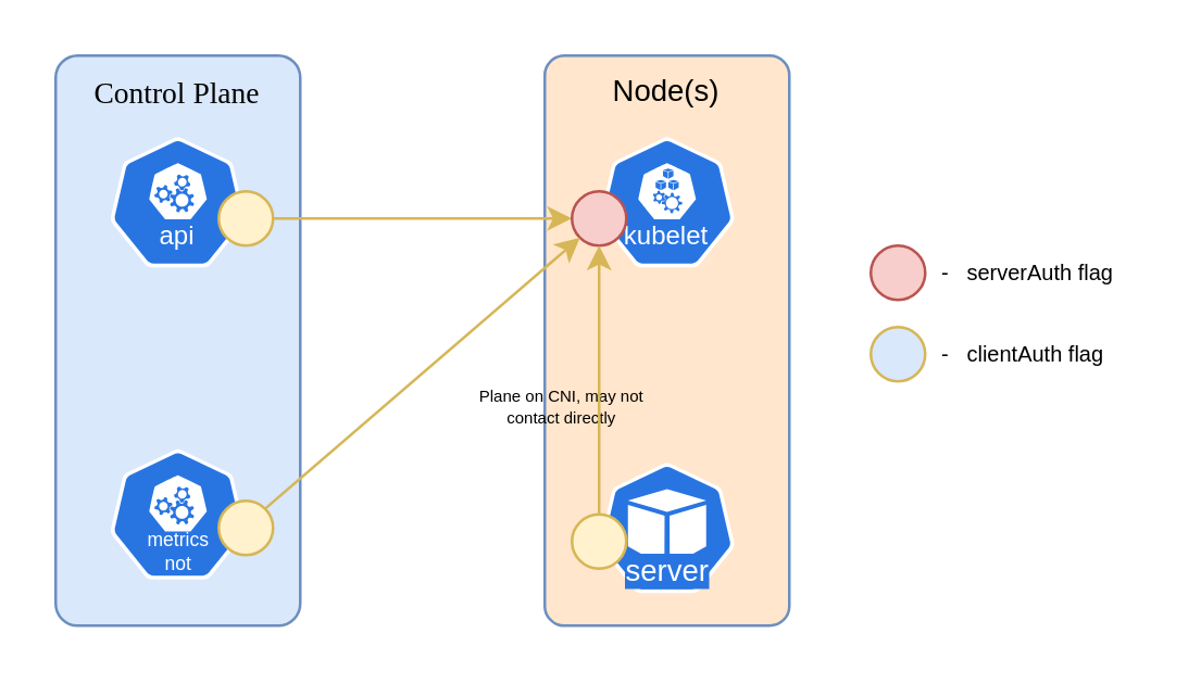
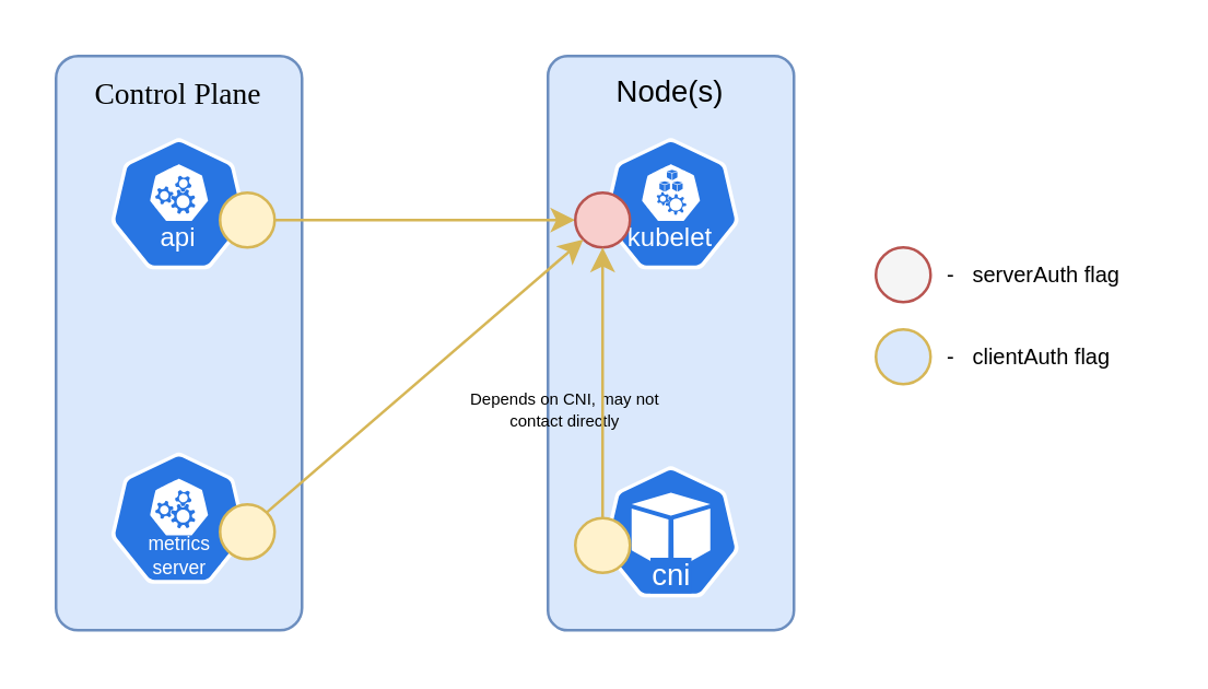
  <mxCell id="0" />
  <mxCell id="1" parent="0" />
  <mxCell id="2" value="c" style="rounded=0;whiteSpace=wrap;html=1;strokeColor=none;" parent="1" vertex="1"><mxGeometry x="169" y="140" width="110" height="22" as="geometry" /></mxCell>
  <mxCell id="3" value="" style="rounded=0;whiteSpace=wrap;html=1;strokeColor=none;" parent="1" vertex="1"><mxGeometry x="310" y="85" width="110" height="60" as="geometry" /></mxCell>
  <mxCell id="4" value="&lt;font style=&quot;font-size: 11px;&quot;&gt;Control Plane&lt;/font&gt;" style="rounded=1;whiteSpace=wrap;html=1;fillColor=#dae8fc;strokeColor=#6c8ebf;verticalAlign=top;fontFamily=Verdana;arcSize=9;" parent="1" vertex="1"><mxGeometry x="20" y="20" width="90" height="210" as="geometry" /></mxCell>
- <mxCell id="5" value="Node(s)" style="rounded=1;whiteSpace=wrap;html=1;fillColor=#ffe6cc;strokeColor=#6c8ebf;verticalAlign=top;arcSize=8;fontSize=11;" parent="1" vertex="1"><mxGeometry x="200" y="20" width="90" height="210" as="geometry" /></mxCell>
- <mxCell id="6" value="server" style="aspect=fixed;sketch=0;html=1;dashed=0;whitespace=wrap;verticalLabelPosition=middle;verticalAlign=bottom;fillColor=#2875E2;strokeColor=#ffffff;points=[[0.005,0.63,0],[0.1,0.2,0],[0.9,0.2,0],[0.5,0,0],[0.995,0.63,0],[0.72,0.99,0],[0.5,1,0],[0.28,0.99,0]];shape=mxgraph.kubernetes.icon2;prIcon=pod;rounded=1;labelPosition=center;align=center;fontSize=11;fontColor=#FFFFFF;labelBackgroundColor=#2875E2;spacingBottom=-1;" parent="1" vertex="1"><mxGeometry x="220" y="170" width="50" height="48" as="geometry" /></mxCell>
+ <mxCell id="5" value="Node(s)" style="rounded=1;whiteSpace=wrap;html=1;fillColor=#dae8fc;strokeColor=#6c8ebf;verticalAlign=top;arcSize=8;fontSize=11;" parent="1" vertex="1"><mxGeometry x="200" y="20" width="90" height="210" as="geometry" /></mxCell>
+ <mxCell id="6" value="cni" style="aspect=fixed;sketch=0;html=1;dashed=0;whitespace=wrap;verticalLabelPosition=middle;verticalAlign=bottom;fillColor=#2875E2;strokeColor=#ffffff;points=[[0.005,0.63,0],[0.1,0.2,0],[0.9,0.2,0],[0.5,0,0],[0.995,0.63,0],[0.72,0.99,0],[0.5,1,0],[0.28,0.99,0]];shape=mxgraph.kubernetes.icon2;prIcon=pod;rounded=1;labelPosition=center;align=center;fontSize=11;fontColor=#FFFFFF;labelBackgroundColor=#2875E2;spacingBottom=-1;" parent="1" vertex="1"><mxGeometry x="220" y="170" width="50" height="48" as="geometry" /></mxCell>
  <mxCell id="7" value="" style="aspect=fixed;sketch=0;html=1;dashed=0;whitespace=wrap;verticalLabelPosition=bottom;verticalAlign=top;fillColor=#2875E2;strokeColor=#ffffff;points=[[0.005,0.63,0],[0.1,0.2,0],[0.9,0.2,0],[0.5,0,0],[0.995,0.63,0],[0.72,0.99,0],[0.5,1,0],[0.28,0.99,0]];shape=mxgraph.kubernetes.icon2;kubernetesLabel=1;prIcon=kubelet;rounded=1;" parent="1" vertex="1"><mxGeometry x="220" y="50" width="50" height="48" as="geometry" /></mxCell>
  <mxCell id="8" value="" style="aspect=fixed;sketch=0;html=1;dashed=0;whitespace=wrap;verticalLabelPosition=bottom;verticalAlign=top;fillColor=#2875E2;strokeColor=#ffffff;points=[[0.005,0.63,0],[0.1,0.2,0],[0.9,0.2,0],[0.5,0,0],[0.995,0.63,0],[0.72,0.99,0],[0.5,1,0],[0.28,0.99,0]];shape=mxgraph.kubernetes.icon2;kubernetesLabel=1;prIcon=api;rounded=1;" parent="1" vertex="1"><mxGeometry x="40" y="50" width="50" height="48" as="geometry" /></mxCell>
- <mxCell id="9" value="Plane on CNI, may not&lt;div&gt;contact directly&lt;/div&gt;" style="text;html=1;align=center;verticalAlign=middle;resizable=0;points=[];autosize=1;strokeColor=none;fillColor=none;fontSize=6;" parent="1" vertex="1"><mxGeometry x="161" y="135" width="90" height="30" as="geometry" /></mxCell>
+ <mxCell id="9" value="Depends on CNI, may not&lt;div&gt;contact directly&lt;/div&gt;" style="text;html=1;align=center;verticalAlign=middle;resizable=0;points=[];autosize=1;strokeColor=none;fillColor=none;fontSize=6;" parent="1" vertex="1"><mxGeometry x="161" y="135" width="90" height="30" as="geometry" /></mxCell>
  <mxCell id="10" value="" style="endArrow=classic;html=1;rounded=0;fillColor=#fff2cc;strokeColor=#d6b656;entryX=0;entryY=0.5;entryDx=0;entryDy=0;exitX=1;exitY=0.5;exitDx=0;exitDy=0;" parent="1" source="16" target="11" edge="1"><mxGeometry width="50" height="50" relative="1" as="geometry"><mxPoint x="120" y="70" as="sourcePoint" /><mxPoint x="170" y="40" as="targetPoint" /></mxGeometry></mxCell>
  <mxCell id="11" value="" style="ellipse;whiteSpace=wrap;html=1;aspect=fixed;fontSize=8;fillColor=#f8cecc;strokeColor=#b85450;" parent="1" vertex="1"><mxGeometry x="210" y="70" width="20" height="20" as="geometry" /></mxCell>
- <mxCell id="12" value="&amp;nbsp; -&amp;nbsp; &amp;nbsp;serverAuth flag" style="ellipse;html=1;aspect=fixed;fontSize=8;fillColor=#f8cecc;strokeColor=#b85450;labelPosition=right;verticalLabelPosition=middle;align=left;verticalAlign=middle;" parent="1" vertex="1"><mxGeometry x="320" y="90" width="20" height="20" as="geometry" /></mxCell>
+ <mxCell id="12" value="&amp;nbsp; -&amp;nbsp; &amp;nbsp;serverAuth flag" style="ellipse;html=1;aspect=fixed;fontSize=8;fillColor=#f5f5f5;strokeColor=#b85450;labelPosition=right;verticalLabelPosition=middle;align=left;verticalAlign=middle;" parent="1" vertex="1"><mxGeometry x="320" y="90" width="20" height="20" as="geometry" /></mxCell>
  <mxCell id="13" value="" style="ellipse;whiteSpace=wrap;html=1;aspect=fixed;fontSize=8;fillColor=#fff2cc;strokeColor=#d6b656;" parent="1" vertex="1"><mxGeometry x="210" y="189" width="20" height="20" as="geometry" /></mxCell>
  <mxCell id="14" value="&amp;nbsp; -&amp;nbsp; &amp;nbsp;clientAuth flag" style="ellipse;html=1;aspect=fixed;fontSize=8;fillColor=#dae8fc;strokeColor=#d6b656;labelPosition=right;verticalLabelPosition=middle;align=left;verticalAlign=middle;" parent="1" vertex="1"><mxGeometry x="320" y="120" width="20" height="20" as="geometry" /></mxCell>
  <mxCell id="15" value="" style="endArrow=classic;html=1;rounded=0;exitX=0.5;exitY=0;exitDx=0;exitDy=0;fillColor=#fff2cc;strokeColor=#d6b656;entryX=0.5;entryY=1;entryDx=0;entryDy=0;" parent="1" source="13" target="11" edge="1"><mxGeometry width="50" height="50" relative="1" as="geometry"><mxPoint x="326" y="176" as="sourcePoint" /><mxPoint x="140" y="90" as="targetPoint" /></mxGeometry></mxCell>
  <mxCell id="16" value="" style="ellipse;whiteSpace=wrap;html=1;aspect=fixed;fontSize=8;fillColor=#fff2cc;strokeColor=#d6b656;" vertex="1" parent="1"><mxGeometry x="80" y="70" width="20" height="20" as="geometry" /></mxCell>
  <mxCell id="17" value="" style="group" vertex="1" connectable="0" parent="1"><mxGeometry x="40" y="165" width="50" height="53" as="geometry" /></mxCell>
  <mxCell id="18" value="" style="aspect=fixed;sketch=0;html=1;dashed=0;whitespace=wrap;verticalLabelPosition=bottom;verticalAlign=top;fillColor=#2875E2;strokeColor=#ffffff;points=[[0.005,0.63,0],[0.1,0.2,0],[0.9,0.2,0],[0.5,0,0],[0.995,0.63,0],[0.72,0.99,0],[0.5,1,0],[0.28,0.99,0]];shape=mxgraph.kubernetes.icon2;kubernetesLabel=1;prIcon=sched;rounded=1;" parent="17" vertex="1"><mxGeometry width="50" height="48" as="geometry" /></mxCell>
  <mxCell id="19" value="" style="whiteSpace=wrap;html=1;fillColor=#2875E2;strokeColor=none;" vertex="1" parent="17"><mxGeometry x="10" y="31" width="30" height="10" as="geometry" /></mxCell>
- <mxCell id="20" value="metrics&lt;div&gt;not&lt;/div&gt;" style="text;html=1;align=center;verticalAlign=middle;resizable=0;points=[];autosize=1;strokeColor=none;fillColor=none;fontColor=#FFFFFF;labelBackgroundColor=none;fontSize=7;" vertex="1" parent="17"><mxGeometry y="23" width="50" height="30" as="geometry" /></mxCell>
+ <mxCell id="20" value="metrics&lt;div&gt;server&lt;/div&gt;" style="text;html=1;align=center;verticalAlign=middle;resizable=0;points=[];autosize=1;strokeColor=none;fillColor=none;fontColor=#FFFFFF;labelBackgroundColor=none;fontSize=7;" vertex="1" parent="17"><mxGeometry y="23" width="50" height="30" as="geometry" /></mxCell>
  <mxCell id="21" value="" style="ellipse;whiteSpace=wrap;html=1;aspect=fixed;fontSize=8;fillColor=#fff2cc;strokeColor=#d6b656;" vertex="1" parent="1"><mxGeometry x="80" y="184" width="20" height="20" as="geometry" /></mxCell>
  <mxCell id="22" value="" style="endArrow=classic;html=1;rounded=0;fillColor=#fff2cc;strokeColor=#d6b656;entryX=0;entryY=1;entryDx=0;entryDy=0;exitX=1;exitY=0;exitDx=0;exitDy=0;" edge="1" parent="1" source="21" target="11"><mxGeometry width="50" height="50" relative="1" as="geometry"><mxPoint x="200" y="110" as="sourcePoint" /><mxPoint x="310" y="110" as="targetPoint" /></mxGeometry></mxCell>
